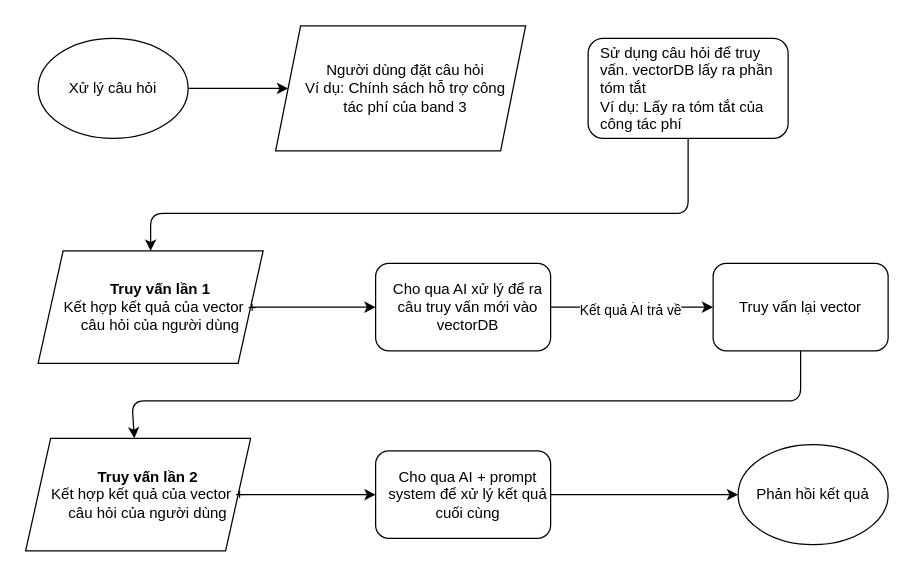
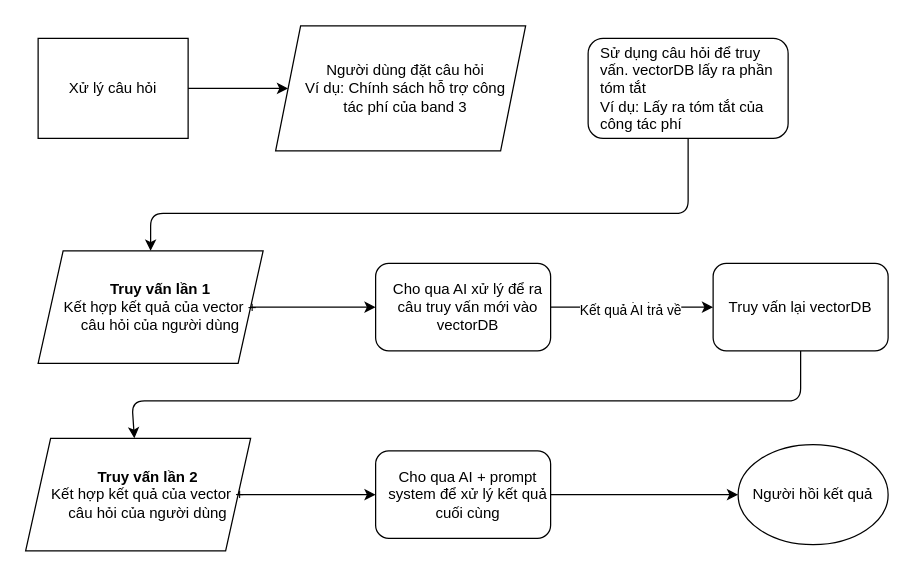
  <mxCell id="0" />
  <mxCell id="1" parent="0" />
  <mxCell id="2" value="" style="group" vertex="1" connectable="0" parent="1"><mxGeometry x="20" y="20" width="690" height="420" as="geometry" /></mxCell>
- <mxCell id="3" value="Xử lý câu hỏi" style="ellipse;whiteSpace=wrap;html=1;" vertex="1" parent="2"><mxGeometry x="10" y="10" width="120" height="80" as="geometry" /></mxCell>
+ <mxCell id="3" value="Xử lý câu hỏi" style="whiteSpace=wrap;html=1;rounded=0;" vertex="1" parent="2"><mxGeometry x="10" y="10" width="120" height="80" as="geometry" /></mxCell>
  <mxCell id="4" value="Người dùng đặt câu hỏi&lt;div&gt;Ví dụ: Chính sách hỗ trợ công tác phí của band 3&lt;/div&gt;" style="shape=parallelogram;perimeter=parallelogramPerimeter;whiteSpace=wrap;html=1;fixedSize=1;spacingLeft=16;spacingRight=8;align=center;" vertex="1" parent="2"><mxGeometry x="200" width="200" height="100" as="geometry" /></mxCell>
  <mxCell id="5" value="Sử dụng câu hỏi để truy vấn. vectorDB lấy ra phần tóm tắt&lt;br&gt;Ví dụ: Lấy ra tóm tắt của công tác phí" style="rounded=1;whiteSpace=wrap;html=1;align=left;spacingLeft=8;spacingRight=8;" vertex="1" parent="2"><mxGeometry x="450" y="10" width="160" height="80" as="geometry" /></mxCell>
  <mxCell id="6" value="&lt;b&gt;Truy vấn lần 1&lt;/b&gt;&lt;br&gt;Kết hợp kết quả của vector + câu hỏi của người dùng" style="shape=parallelogram;perimeter=parallelogramPerimeter;whiteSpace=wrap;html=1;fixedSize=1;spacingLeft=16;" vertex="1" parent="2"><mxGeometry x="10" y="180" width="180" height="90" as="geometry" /></mxCell>
  <mxCell id="7" value="Cho qua AI xử lý để ra câu truy vấn mới vào vectorDB" style="rounded=1;whiteSpace=wrap;html=1;spacingLeft=8;" vertex="1" parent="2"><mxGeometry x="280" y="190" width="140" height="70" as="geometry" /></mxCell>
  <mxCell id="8" value="" style="endArrow=classic;html=1;exitX=1;exitY=0.5;exitDx=0;exitDy=0;exitPerimeter=0;entryX=0;entryY=0.5;entryDx=0;entryDy=0;" edge="1" parent="2" source="7" target="11"><mxGeometry relative="1" as="geometry"><mxPoint x="410" y="220" as="sourcePoint" /><mxPoint x="520" y="220" as="targetPoint" /></mxGeometry></mxCell>
  <mxCell id="9" value="Label" style="edgeLabel;resizable=0;html=1;;align=center;verticalAlign=middle;" connectable="0" vertex="1" parent="8"><mxGeometry relative="1" as="geometry" /></mxCell>
  <mxCell id="10" value="Kết quả AI trả về" style="edgeLabel;html=1;align=center;verticalAlign=middle;resizable=0;points=[];" vertex="1" connectable="0" parent="8"><mxGeometry x="-0.03" y="-2" relative="1" as="geometry"><mxPoint as="offset" /></mxGeometry></mxCell>
- <mxCell id="11" value="Truy vấn lại vector" style="rounded=1;whiteSpace=wrap;html=1;" vertex="1" parent="2"><mxGeometry x="550" y="190" width="140" height="70" as="geometry" /></mxCell>
+ <mxCell id="11" value="Truy vấn lại vectorDB" style="rounded=1;whiteSpace=wrap;html=1;" vertex="1" parent="2"><mxGeometry x="550" y="190" width="140" height="70" as="geometry" /></mxCell>
  <mxCell id="12" value="&lt;b&gt;Truy vấn lần 2&lt;/b&gt;&lt;br&gt;Kết hợp kết quả của vector + câu hỏi của người dùng" style="shape=parallelogram;perimeter=parallelogramPerimeter;whiteSpace=wrap;html=1;fixedSize=1;spacingLeft=16;" vertex="1" parent="2"><mxGeometry y="330" width="180" height="90" as="geometry" /></mxCell>
  <mxCell id="13" value="" style="endArrow=classic;html=1;entryX=0.5;entryY=0;entryDx=0;entryDy=0;exitX=0.5;exitY=1;exitDx=0;exitDy=0;" edge="1" parent="2" source="5" target="6"><mxGeometry width="50" height="50" relative="1" as="geometry"><mxPoint x="260" y="170" as="sourcePoint" /><mxPoint x="310" y="120" as="targetPoint" /><Array as="points"><mxPoint x="530" y="150" /><mxPoint x="100" y="150" /></Array></mxGeometry></mxCell>
  <mxCell id="14" value="" style="endArrow=classic;html=1;entryX=0;entryY=0.5;entryDx=0;entryDy=0;exitX=1;exitY=0.5;exitDx=0;exitDy=0;" edge="1" parent="2" source="6" target="7"><mxGeometry width="50" height="50" relative="1" as="geometry"><mxPoint x="170" y="260" as="sourcePoint" /><mxPoint x="220" y="210" as="targetPoint" /></mxGeometry></mxCell>
  <mxCell id="15" value="" style="endArrow=classic;html=1;exitX=0.5;exitY=1;exitDx=0;exitDy=0;" edge="1" parent="2" source="11" target="12"><mxGeometry width="50" height="50" relative="1" as="geometry"><mxPoint x="515" y="240" as="sourcePoint" /><mxPoint x="85" y="330" as="targetPoint" /><Array as="points"><mxPoint x="620" y="300" /><mxPoint x="85" y="300" /></Array></mxGeometry></mxCell>
  <mxCell id="16" value="Cho qua AI + prompt system để xử lý kết quả cuối cùng" style="rounded=1;whiteSpace=wrap;html=1;spacingLeft=8;" vertex="1" parent="2"><mxGeometry x="280" y="340" width="140" height="70" as="geometry" /></mxCell>
  <mxCell id="17" value="" style="endArrow=classic;html=1;entryX=0;entryY=0.5;entryDx=0;entryDy=0;exitX=1;exitY=0.5;exitDx=0;exitDy=0;" edge="1" parent="2" source="12" target="16"><mxGeometry width="50" height="50" relative="1" as="geometry"><mxPoint x="170" y="374.5" as="sourcePoint" /><mxPoint x="270" y="374.5" as="targetPoint" /></mxGeometry></mxCell>
  <mxCell id="18" value="" style="endArrow=classic;html=1;entryX=0;entryY=0.5;entryDx=0;entryDy=0;exitX=1;exitY=0.5;exitDx=0;exitDy=0;" edge="1" parent="2" source="3" target="4"><mxGeometry width="50" height="50" relative="1" as="geometry"><mxPoint x="150" y="70" as="sourcePoint" /><mxPoint x="200" y="20" as="targetPoint" /></mxGeometry></mxCell>
- <mxCell id="19" value="Phản hồi kết quả" style="ellipse;whiteSpace=wrap;html=1;" vertex="1" parent="2"><mxGeometry x="570" y="335" width="120" height="80" as="geometry" /></mxCell>
+ <mxCell id="19" value="Người hồi kết quả" style="ellipse;whiteSpace=wrap;html=1;" vertex="1" parent="2"><mxGeometry x="570" y="335" width="120" height="80" as="geometry" /></mxCell>
  <mxCell id="20" value="" style="endArrow=classic;html=1;entryX=0;entryY=0.5;entryDx=0;entryDy=0;exitX=1;exitY=0.5;exitDx=0;exitDy=0;" edge="1" parent="2" source="16" target="19"><mxGeometry width="50" height="50" relative="1" as="geometry"><mxPoint x="460" y="390" as="sourcePoint" /><mxPoint x="510" y="340" as="targetPoint" /></mxGeometry></mxCell>
